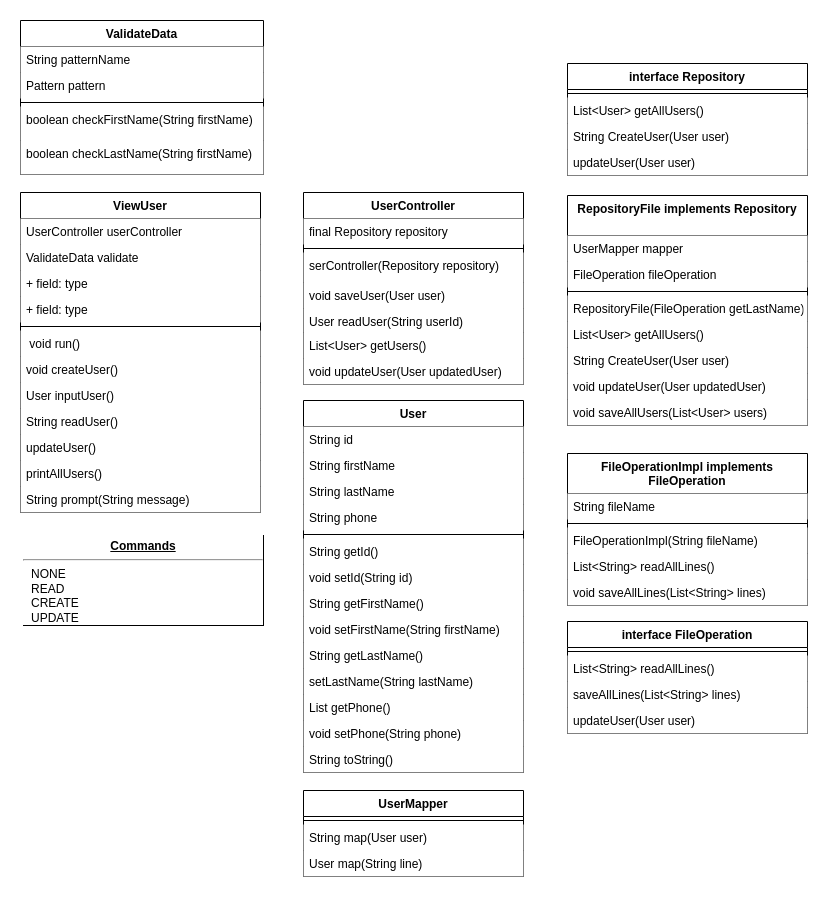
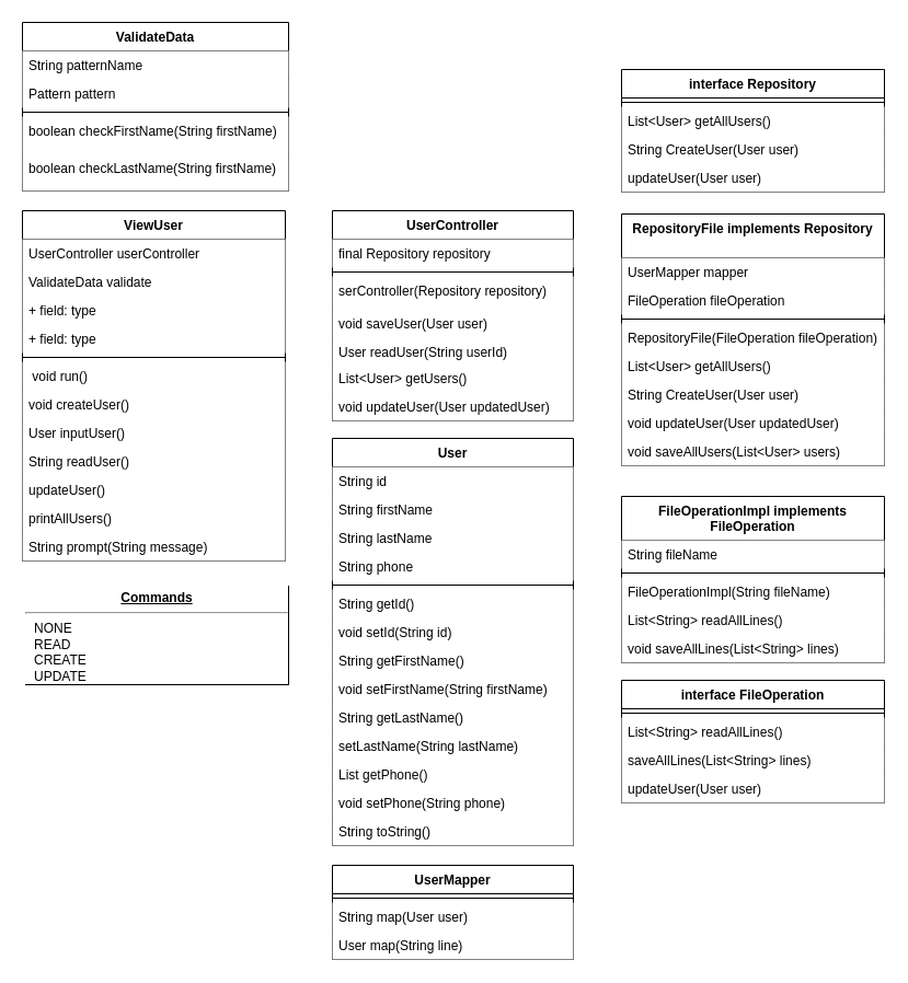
  <mxCell id="0" />
  <mxCell id="1" parent="0" />
  <mxCell id="2" value="ValidateData" style="swimlane;fontStyle=1;align=center;verticalAlign=top;childLayout=stackLayout;horizontal=1;startSize=26;horizontalStack=0;resizeParent=1;resizeParentMax=0;resizeLast=0;collapsible=1;marginBottom=0;whiteSpace=wrap;fillColor=default;fontColor=default;" parent="1" vertex="1"><mxGeometry x="20" width="243" height="154" as="geometry" y="20" /></mxCell>
  <mxCell id="3" value="String patternName" style="text;strokeColor=none;fillColor=default;align=left;verticalAlign=top;spacingLeft=4;spacingRight=4;overflow=hidden;rotatable=0;points=[[0,0.5],[1,0.5]];portConstraint=eastwest;whiteSpace=wrap;" parent="2" vertex="1"><mxGeometry y="26" width="243" height="26" as="geometry" /></mxCell>
  <mxCell id="4" value="Pattern pattern" style="text;strokeColor=none;fillColor=default;align=left;verticalAlign=top;spacingLeft=4;spacingRight=4;overflow=hidden;rotatable=0;points=[[0,0.5],[1,0.5]];portConstraint=eastwest;whiteSpace=wrap;" parent="2" vertex="1"><mxGeometry y="52" width="243" height="26" as="geometry" /></mxCell>
  <mxCell id="5" value="" style="line;strokeWidth=1;fillColor=default;align=left;verticalAlign=middle;spacingTop=-1;spacingLeft=3;spacingRight=3;rotatable=0;labelPosition=right;points=[];portConstraint=eastwest;strokeColor=inherit;" parent="2" vertex="1"><mxGeometry y="78" width="243" height="8" as="geometry" /></mxCell>
  <mxCell id="6" value="boolean checkFirstName(String firstName)" style="text;strokeColor=none;fillColor=default;align=left;verticalAlign=top;spacingLeft=4;spacingRight=4;overflow=hidden;rotatable=0;points=[[0,0.5],[1,0.5]];portConstraint=eastwest;whiteSpace=wrap;" parent="2" vertex="1"><mxGeometry y="86" width="243" height="34" as="geometry" /></mxCell>
  <mxCell id="7" value="boolean checkLastName(String firstName)" style="text;strokeColor=none;fillColor=default;align=left;verticalAlign=top;spacingLeft=4;spacingRight=4;overflow=hidden;rotatable=0;points=[[0,0.5],[1,0.5]];portConstraint=eastwest;whiteSpace=wrap;" parent="2" vertex="1"><mxGeometry y="120" width="243" height="34" as="geometry" /></mxCell>
  <mxCell id="8" value="&lt;p style=&quot;margin:0px;margin-top:4px;text-align:center;text-decoration:underline;&quot;&gt;&lt;b&gt;Commands&lt;/b&gt;&lt;/p&gt;&lt;hr&gt;&lt;p style=&quot;margin:0px;margin-left:8px;&quot;&gt;NONE&lt;/p&gt;&lt;p style=&quot;margin:0px;margin-left:8px;&quot;&gt;READ&lt;/p&gt;&lt;p style=&quot;margin:0px;margin-left:8px;&quot;&gt;CREATE&lt;/p&gt;&lt;p style=&quot;margin:0px;margin-left:8px;&quot;&gt;UPDATE&lt;/p&gt;&lt;p style=&quot;margin:0px;margin-left:8px;&quot;&gt;LIST&lt;/p&gt;&lt;p style=&quot;margin:0px;margin-left:8px;&quot;&gt;DELETE&lt;/p&gt;&lt;p style=&quot;margin:0px;margin-left:8px;&quot;&gt;EXIT&lt;/p&gt;" style="verticalAlign=top;align=left;overflow=fill;fontSize=12;fontFamily=Helvetica;html=1;whiteSpace=wrap;fillColor=default;labelBackgroundColor=default;" parent="1" vertex="1"><mxGeometry x="23" y="535" width="240" height="90" as="geometry" /></mxCell>
  <mxCell id="9" value="ViewUser" style="swimlane;fontStyle=1;align=center;verticalAlign=top;childLayout=stackLayout;horizontal=1;startSize=26;horizontalStack=0;resizeParent=1;resizeParentMax=0;resizeLast=0;collapsible=1;marginBottom=0;whiteSpace=wrap;fillColor=default;" parent="1" vertex="1"><mxGeometry x="20" y="192" width="240" height="320" as="geometry" /></mxCell>
  <mxCell id="10" value="UserController userController" style="text;strokeColor=none;fillColor=default;align=left;verticalAlign=top;spacingLeft=4;spacingRight=4;overflow=hidden;rotatable=0;points=[[0,0.5],[1,0.5]];portConstraint=eastwest;" parent="9" vertex="1"><mxGeometry y="26" width="240" height="26" as="geometry" /></mxCell>
  <mxCell id="11" value="ValidateData validate" style="text;strokeColor=none;fillColor=default;align=left;verticalAlign=top;spacingLeft=4;spacingRight=4;overflow=hidden;rotatable=0;points=[[0,0.5],[1,0.5]];portConstraint=eastwest;" parent="9" vertex="1"><mxGeometry y="52" width="240" height="26" as="geometry" /></mxCell>
  <mxCell id="12" value="+ field: type" style="text;strokeColor=none;fillColor=default;align=left;verticalAlign=top;spacingLeft=4;spacingRight=4;overflow=hidden;rotatable=0;points=[[0,0.5],[1,0.5]];portConstraint=eastwest;" parent="9" vertex="1"><mxGeometry y="78" width="240" height="26" as="geometry" /></mxCell>
  <mxCell id="13" value="+ field: type" style="text;strokeColor=none;fillColor=default;align=left;verticalAlign=top;spacingLeft=4;spacingRight=4;overflow=hidden;rotatable=0;points=[[0,0.5],[1,0.5]];portConstraint=eastwest;" parent="9" vertex="1"><mxGeometry y="104" width="240" height="26" as="geometry" /></mxCell>
  <mxCell id="14" value="" style="line;strokeWidth=1;fillColor=default;align=left;verticalAlign=middle;spacingTop=-1;spacingLeft=3;spacingRight=3;rotatable=0;labelPosition=right;points=[];portConstraint=eastwest;strokeColor=inherit;" parent="9" vertex="1"><mxGeometry y="130" width="240" height="8" as="geometry" /></mxCell>
  <mxCell id="15" value=" void run()" style="text;strokeColor=none;fillColor=default;align=left;verticalAlign=top;spacingLeft=4;spacingRight=4;overflow=hidden;rotatable=0;points=[[0,0.5],[1,0.5]];portConstraint=eastwest;" parent="9" vertex="1"><mxGeometry y="138" width="240" height="26" as="geometry" /></mxCell>
  <mxCell id="16" value="void createUser()" style="text;strokeColor=none;fillColor=default;align=left;verticalAlign=top;spacingLeft=4;spacingRight=4;overflow=hidden;rotatable=0;points=[[0,0.5],[1,0.5]];portConstraint=eastwest;" parent="9" vertex="1"><mxGeometry y="164" width="240" height="26" as="geometry" /></mxCell>
  <mxCell id="17" value="User inputUser()" style="text;strokeColor=none;fillColor=default;align=left;verticalAlign=top;spacingLeft=4;spacingRight=4;overflow=hidden;rotatable=0;points=[[0,0.5],[1,0.5]];portConstraint=eastwest;" parent="9" vertex="1"><mxGeometry y="190" width="240" height="26" as="geometry" /></mxCell>
  <mxCell id="18" value="String readUser()" style="text;strokeColor=none;fillColor=default;align=left;verticalAlign=top;spacingLeft=4;spacingRight=4;overflow=hidden;rotatable=0;points=[[0,0.5],[1,0.5]];portConstraint=eastwest;" parent="9" vertex="1"><mxGeometry y="216" width="240" height="26" as="geometry" /></mxCell>
  <mxCell id="19" value="updateUser()" style="text;strokeColor=none;fillColor=default;align=left;verticalAlign=top;spacingLeft=4;spacingRight=4;overflow=hidden;rotatable=0;points=[[0,0.5],[1,0.5]];portConstraint=eastwest;" parent="9" vertex="1"><mxGeometry y="242" width="240" height="26" as="geometry" /></mxCell>
  <mxCell id="20" value="printAllUsers()" style="text;strokeColor=none;fillColor=default;align=left;verticalAlign=top;spacingLeft=4;spacingRight=4;overflow=hidden;rotatable=0;points=[[0,0.5],[1,0.5]];portConstraint=eastwest;" parent="9" vertex="1"><mxGeometry y="268" width="240" height="26" as="geometry" /></mxCell>
  <mxCell id="21" value="String prompt(String message)" style="text;strokeColor=none;fillColor=default;align=left;verticalAlign=top;spacingLeft=4;spacingRight=4;overflow=hidden;rotatable=0;points=[[0,0.5],[1,0.5]];portConstraint=eastwest;" parent="9" vertex="1"><mxGeometry y="294" width="240" height="26" as="geometry" /></mxCell>
  <mxCell id="22" value="User" style="swimlane;fontStyle=1;align=center;verticalAlign=top;childLayout=stackLayout;horizontal=1;startSize=26;horizontalStack=0;resizeParent=1;resizeParentMax=0;resizeLast=0;collapsible=1;marginBottom=0;fillColor=default;" parent="1" vertex="1"><mxGeometry x="303" y="400" width="220" height="372" as="geometry" /></mxCell>
  <mxCell id="23" value="String id" style="text;strokeColor=none;fillColor=default;align=left;verticalAlign=top;spacingLeft=4;spacingRight=4;overflow=hidden;rotatable=0;points=[[0,0.5],[1,0.5]];portConstraint=eastwest;" parent="22" vertex="1"><mxGeometry y="26" width="220" height="26" as="geometry" /></mxCell>
  <mxCell id="24" value="String firstName" style="text;strokeColor=none;fillColor=default;align=left;verticalAlign=top;spacingLeft=4;spacingRight=4;overflow=hidden;rotatable=0;points=[[0,0.5],[1,0.5]];portConstraint=eastwest;" parent="22" vertex="1"><mxGeometry y="52" width="220" height="26" as="geometry" /></mxCell>
  <mxCell id="25" value="String lastName" style="text;strokeColor=none;fillColor=default;align=left;verticalAlign=top;spacingLeft=4;spacingRight=4;overflow=hidden;rotatable=0;points=[[0,0.5],[1,0.5]];portConstraint=eastwest;" parent="22" vertex="1"><mxGeometry y="78" width="220" height="26" as="geometry" /></mxCell>
  <mxCell id="26" value="String phone" style="text;strokeColor=none;fillColor=default;align=left;verticalAlign=top;spacingLeft=4;spacingRight=4;overflow=hidden;rotatable=0;points=[[0,0.5],[1,0.5]];portConstraint=eastwest;" parent="22" vertex="1"><mxGeometry y="104" width="220" height="26" as="geometry" /></mxCell>
  <mxCell id="27" value="" style="line;strokeWidth=1;fillColor=default;align=left;verticalAlign=middle;spacingTop=-1;spacingLeft=3;spacingRight=3;rotatable=0;labelPosition=right;points=[];portConstraint=eastwest;strokeColor=inherit;" parent="22" vertex="1"><mxGeometry y="130" width="220" height="8" as="geometry" /></mxCell>
  <mxCell id="28" value="String getId()" style="text;strokeColor=none;fillColor=default;align=left;verticalAlign=top;spacingLeft=4;spacingRight=4;overflow=hidden;rotatable=0;points=[[0,0.5],[1,0.5]];portConstraint=eastwest;" parent="22" vertex="1"><mxGeometry y="138" width="220" height="26" as="geometry" /></mxCell>
  <mxCell id="29" value=" void setId(String id)" style="text;strokeColor=none;fillColor=default;align=left;verticalAlign=top;spacingLeft=4;spacingRight=4;overflow=hidden;rotatable=0;points=[[0,0.5],[1,0.5]];portConstraint=eastwest;" parent="22" vertex="1"><mxGeometry y="164" width="220" height="26" as="geometry" /></mxCell>
  <mxCell id="30" value="String getFirstName()" style="text;strokeColor=none;fillColor=default;align=left;verticalAlign=top;spacingLeft=4;spacingRight=4;overflow=hidden;rotatable=0;points=[[0,0.5],[1,0.5]];portConstraint=eastwest;" parent="22" vertex="1"><mxGeometry y="190" width="220" height="26" as="geometry" /></mxCell>
  <mxCell id="31" value="void setFirstName(String firstName)" style="text;strokeColor=none;fillColor=default;align=left;verticalAlign=top;spacingLeft=4;spacingRight=4;overflow=hidden;rotatable=0;points=[[0,0.5],[1,0.5]];portConstraint=eastwest;" parent="22" vertex="1"><mxGeometry y="216" width="220" height="26" as="geometry" /></mxCell>
  <mxCell id="32" value="String getLastName()" style="text;strokeColor=none;fillColor=default;align=left;verticalAlign=top;spacingLeft=4;spacingRight=4;overflow=hidden;rotatable=0;points=[[0,0.5],[1,0.5]];portConstraint=eastwest;" parent="22" vertex="1"><mxGeometry y="242" width="220" height="26" as="geometry" /></mxCell>
  <mxCell id="33" value="setLastName(String lastName)" style="text;strokeColor=none;fillColor=default;align=left;verticalAlign=top;spacingLeft=4;spacingRight=4;overflow=hidden;rotatable=0;points=[[0,0.5],[1,0.5]];portConstraint=eastwest;" parent="22" vertex="1"><mxGeometry y="268" width="220" height="26" as="geometry" /></mxCell>
  <mxCell id="34" value="List getPhone()" style="text;strokeColor=none;fillColor=default;align=left;verticalAlign=top;spacingLeft=4;spacingRight=4;overflow=hidden;rotatable=0;points=[[0,0.5],[1,0.5]];portConstraint=eastwest;" parent="22" vertex="1"><mxGeometry y="294" width="220" height="26" as="geometry" /></mxCell>
  <mxCell id="35" value="void setPhone(String phone)" style="text;strokeColor=none;fillColor=default;align=left;verticalAlign=top;spacingLeft=4;spacingRight=4;overflow=hidden;rotatable=0;points=[[0,0.5],[1,0.5]];portConstraint=eastwest;" parent="22" vertex="1"><mxGeometry y="320" width="220" height="26" as="geometry" /></mxCell>
  <mxCell id="36" value="String toString()" style="text;strokeColor=none;fillColor=default;align=left;verticalAlign=top;spacingLeft=4;spacingRight=4;overflow=hidden;rotatable=0;points=[[0,0.5],[1,0.5]];portConstraint=eastwest;" parent="22" vertex="1"><mxGeometry y="346" width="220" height="26" as="geometry" /></mxCell>
  <mxCell id="37" value="UserController" style="swimlane;fontStyle=1;align=center;verticalAlign=top;childLayout=stackLayout;horizontal=1;startSize=26;horizontalStack=0;resizeParent=1;resizeParentMax=0;resizeLast=0;collapsible=1;marginBottom=0;whiteSpace=wrap;fillColor=default;" parent="1" vertex="1"><mxGeometry x="303" y="192" width="220" height="192" as="geometry" /></mxCell>
  <mxCell id="38" value="final Repository repository" style="text;strokeColor=none;fillColor=default;align=left;verticalAlign=top;spacingLeft=4;spacingRight=4;overflow=hidden;rotatable=0;points=[[0,0.5],[1,0.5]];portConstraint=eastwest;whiteSpace=wrap;" parent="37" vertex="1"><mxGeometry y="26" width="220" height="26" as="geometry" /></mxCell>
  <mxCell id="39" value="" style="line;strokeWidth=1;fillColor=default;align=left;verticalAlign=middle;spacingTop=-1;spacingLeft=3;spacingRight=3;rotatable=0;labelPosition=right;points=[];portConstraint=eastwest;strokeColor=inherit;" parent="37" vertex="1"><mxGeometry y="52" width="220" height="8" as="geometry" /></mxCell>
  <mxCell id="40" value="serController(Repository repository)" style="text;strokeColor=none;fillColor=default;align=left;verticalAlign=top;spacingLeft=4;spacingRight=4;overflow=hidden;rotatable=0;points=[[0,0.5],[1,0.5]];portConstraint=eastwest;whiteSpace=wrap;" parent="37" vertex="1"><mxGeometry y="60" width="220" height="30" as="geometry" /></mxCell>
  <mxCell id="41" value="void saveUser(User user)" style="text;strokeColor=none;fillColor=default;align=left;verticalAlign=top;spacingLeft=4;spacingRight=4;overflow=hidden;rotatable=0;points=[[0,0.5],[1,0.5]];portConstraint=eastwest;whiteSpace=wrap;" parent="37" vertex="1"><mxGeometry y="90" width="220" height="26" as="geometry" /></mxCell>
  <mxCell id="42" value="User readUser(String userId)" style="text;strokeColor=none;fillColor=default;align=left;verticalAlign=top;spacingLeft=4;spacingRight=4;overflow=hidden;rotatable=0;points=[[0,0.5],[1,0.5]];portConstraint=eastwest;whiteSpace=wrap;" parent="37" vertex="1"><mxGeometry y="116" width="220" height="24" as="geometry" /></mxCell>
  <mxCell id="43" value="List&lt;User&gt; getUsers()    " style="text;strokeColor=none;fillColor=default;align=left;verticalAlign=top;spacingLeft=4;spacingRight=4;overflow=hidden;rotatable=0;points=[[0,0.5],[1,0.5]];portConstraint=eastwest;whiteSpace=wrap;" parent="37" vertex="1"><mxGeometry y="140" width="220" height="26" as="geometry" /></mxCell>
  <mxCell id="44" value="void updateUser(User updatedUser)" style="text;strokeColor=none;fillColor=default;align=left;verticalAlign=top;spacingLeft=4;spacingRight=4;overflow=hidden;rotatable=0;points=[[0,0.5],[1,0.5]];portConstraint=eastwest;whiteSpace=wrap;" parent="37" vertex="1"><mxGeometry y="166" width="220" height="26" as="geometry" /></mxCell>
  <mxCell id="45" value="RepositoryFile implements Repository" style="swimlane;fontStyle=1;align=center;verticalAlign=top;childLayout=stackLayout;horizontal=1;startSize=40;horizontalStack=0;resizeParent=1;resizeParentMax=0;resizeLast=0;collapsible=1;marginBottom=0;whiteSpace=wrap;fillColor=default;" parent="1" vertex="1"><mxGeometry x="567" y="195" width="240" height="230" as="geometry" /></mxCell>
  <mxCell id="46" value="UserMapper mapper    " style="text;strokeColor=none;fillColor=default;align=left;verticalAlign=top;spacingLeft=4;spacingRight=4;overflow=hidden;rotatable=0;points=[[0,0.5],[1,0.5]];portConstraint=eastwest;" parent="45" vertex="1"><mxGeometry y="40" width="240" height="26" as="geometry" /></mxCell>
  <mxCell id="47" value="FileOperation fileOperation" style="text;strokeColor=none;fillColor=default;align=left;verticalAlign=top;spacingLeft=4;spacingRight=4;overflow=hidden;rotatable=0;points=[[0,0.5],[1,0.5]];portConstraint=eastwest;" parent="45" vertex="1"><mxGeometry y="66" width="240" height="26" as="geometry" /></mxCell>
  <mxCell id="48" value="" style="line;strokeWidth=1;fillColor=default;align=left;verticalAlign=middle;spacingTop=-1;spacingLeft=3;spacingRight=3;rotatable=0;labelPosition=right;points=[];portConstraint=eastwest;strokeColor=inherit;" parent="45" vertex="1"><mxGeometry y="92" width="240" height="8" as="geometry" /></mxCell>
- <mxCell id="49" value="RepositoryFile(FileOperation getLastName)" style="text;strokeColor=none;fillColor=default;align=left;verticalAlign=top;spacingLeft=4;spacingRight=4;overflow=hidden;rotatable=0;points=[[0,0.5],[1,0.5]];portConstraint=eastwest;" parent="45" vertex="1"><mxGeometry y="100" width="240" height="26" as="geometry" /></mxCell>
+ <mxCell id="49" value="RepositoryFile(FileOperation fileOperation)" style="text;strokeColor=none;fillColor=default;align=left;verticalAlign=top;spacingLeft=4;spacingRight=4;overflow=hidden;rotatable=0;points=[[0,0.5],[1,0.5]];portConstraint=eastwest;" parent="45" vertex="1"><mxGeometry y="100" width="240" height="26" as="geometry" /></mxCell>
  <mxCell id="50" value="List&lt;User&gt; getAllUsers()" style="text;strokeColor=none;fillColor=default;align=left;verticalAlign=top;spacingLeft=4;spacingRight=4;overflow=hidden;rotatable=0;points=[[0,0.5],[1,0.5]];portConstraint=eastwest;" parent="45" vertex="1"><mxGeometry y="126" width="240" height="26" as="geometry" /></mxCell>
  <mxCell id="51" value="String CreateUser(User user)    " style="text;strokeColor=none;fillColor=default;align=left;verticalAlign=top;spacingLeft=4;spacingRight=4;overflow=hidden;rotatable=0;points=[[0,0.5],[1,0.5]];portConstraint=eastwest;" parent="45" vertex="1"><mxGeometry y="152" width="240" height="26" as="geometry" /></mxCell>
  <mxCell id="52" value="void updateUser(User updatedUser)" style="text;strokeColor=none;fillColor=default;align=left;verticalAlign=top;spacingLeft=4;spacingRight=4;overflow=hidden;rotatable=0;points=[[0,0.5],[1,0.5]];portConstraint=eastwest;" parent="45" vertex="1"><mxGeometry y="178" width="240" height="26" as="geometry" /></mxCell>
  <mxCell id="53" value="void saveAllUsers(List&lt;User&gt; users)" style="text;strokeColor=none;fillColor=default;align=left;verticalAlign=top;spacingLeft=4;spacingRight=4;overflow=hidden;rotatable=0;points=[[0,0.5],[1,0.5]];portConstraint=eastwest;" parent="45" vertex="1"><mxGeometry y="204" width="240" height="26" as="geometry" /></mxCell>
  <mxCell id="54" value="UserMapper" style="swimlane;fontStyle=1;align=center;verticalAlign=top;childLayout=stackLayout;horizontal=1;startSize=26;horizontalStack=0;resizeParent=1;resizeParentMax=0;resizeLast=0;collapsible=1;marginBottom=0;fillColor=default;" parent="1" vertex="1"><mxGeometry x="303" y="790" width="220" height="86" as="geometry" /></mxCell>
  <mxCell id="55" value="" style="line;strokeWidth=1;fillColor=default;align=left;verticalAlign=middle;spacingTop=-1;spacingLeft=3;spacingRight=3;rotatable=0;labelPosition=right;points=[];portConstraint=eastwest;strokeColor=inherit;" parent="54" vertex="1"><mxGeometry y="26" width="220" height="8" as="geometry" /></mxCell>
  <mxCell id="56" value="String map(User user)" style="text;strokeColor=none;fillColor=default;align=left;verticalAlign=top;spacingLeft=4;spacingRight=4;overflow=hidden;rotatable=0;points=[[0,0.5],[1,0.5]];portConstraint=eastwest;" parent="54" vertex="1"><mxGeometry y="34" width="220" height="26" as="geometry" /></mxCell>
  <mxCell id="57" value="User map(String line)" style="text;strokeColor=none;fillColor=default;align=left;verticalAlign=top;spacingLeft=4;spacingRight=4;overflow=hidden;rotatable=0;points=[[0,0.5],[1,0.5]];portConstraint=eastwest;" parent="54" vertex="1"><mxGeometry y="60" width="220" height="26" as="geometry" /></mxCell>
  <mxCell id="58" value="FileOperationImpl implements FileOperation" style="swimlane;fontStyle=1;align=center;verticalAlign=top;childLayout=stackLayout;horizontal=1;startSize=40;horizontalStack=0;resizeParent=1;resizeParentMax=0;resizeLast=0;collapsible=1;marginBottom=0;whiteSpace=wrap;fillColor=default;" parent="1" vertex="1"><mxGeometry x="567" y="453" width="240" height="152" as="geometry" /></mxCell>
  <mxCell id="59" value="String fileName" style="text;strokeColor=none;fillColor=default;align=left;verticalAlign=top;spacingLeft=4;spacingRight=4;overflow=hidden;rotatable=0;points=[[0,0.5],[1,0.5]];portConstraint=eastwest;" parent="58" vertex="1"><mxGeometry y="40" width="240" height="26" as="geometry" /></mxCell>
  <mxCell id="60" value="" style="line;strokeWidth=1;fillColor=default;align=left;verticalAlign=middle;spacingTop=-1;spacingLeft=3;spacingRight=3;rotatable=0;labelPosition=right;points=[];portConstraint=eastwest;strokeColor=inherit;" parent="58" vertex="1"><mxGeometry y="66" width="240" height="8" as="geometry" /></mxCell>
  <mxCell id="61" value="FileOperationImpl(String fileName)" style="text;strokeColor=none;fillColor=default;align=left;verticalAlign=top;spacingLeft=4;spacingRight=4;overflow=hidden;rotatable=0;points=[[0,0.5],[1,0.5]];portConstraint=eastwest;" parent="58" vertex="1"><mxGeometry y="74" width="240" height="26" as="geometry" /></mxCell>
  <mxCell id="62" value="List&lt;String&gt; readAllLines()" style="text;strokeColor=none;fillColor=default;align=left;verticalAlign=top;spacingLeft=4;spacingRight=4;overflow=hidden;rotatable=0;points=[[0,0.5],[1,0.5]];portConstraint=eastwest;" parent="58" vertex="1"><mxGeometry y="100" width="240" height="26" as="geometry" /></mxCell>
  <mxCell id="63" value="void saveAllLines(List&lt;String&gt; lines)" style="text;strokeColor=none;fillColor=default;align=left;verticalAlign=top;spacingLeft=4;spacingRight=4;overflow=hidden;rotatable=0;points=[[0,0.5],[1,0.5]];portConstraint=eastwest;" parent="58" vertex="1"><mxGeometry y="126" width="240" height="26" as="geometry" /></mxCell>
  <mxCell id="64" value="interface Repository" style="swimlane;fontStyle=1;align=center;verticalAlign=top;childLayout=stackLayout;horizontal=1;startSize=26;horizontalStack=0;resizeParent=1;resizeParentMax=0;resizeLast=0;collapsible=1;marginBottom=0;whiteSpace=wrap;html=1;fillColor=default;" parent="1" vertex="1"><mxGeometry x="567" y="63" width="240" height="112" as="geometry" /></mxCell>
  <mxCell id="65" value="" style="line;strokeWidth=1;fillColor=default;align=left;verticalAlign=middle;spacingTop=-1;spacingLeft=3;spacingRight=3;rotatable=0;labelPosition=right;points=[];portConstraint=eastwest;strokeColor=inherit;" parent="64" vertex="1"><mxGeometry y="26" width="240" height="8" as="geometry" /></mxCell>
  <mxCell id="66" value="List&lt;User&gt; getAllUsers()" style="text;strokeColor=none;fillColor=default;align=left;verticalAlign=top;spacingLeft=4;spacingRight=4;overflow=hidden;rotatable=0;points=[[0,0.5],[1,0.5]];portConstraint=eastwest;" parent="64" vertex="1"><mxGeometry y="34" width="240" height="26" as="geometry" /></mxCell>
  <mxCell id="67" value="String CreateUser(User user)" style="text;strokeColor=none;fillColor=default;align=left;verticalAlign=top;spacingLeft=4;spacingRight=4;overflow=hidden;rotatable=0;points=[[0,0.5],[1,0.5]];portConstraint=eastwest;" parent="64" vertex="1"><mxGeometry y="60" width="240" height="26" as="geometry" /></mxCell>
  <mxCell id="68" value="updateUser(User user)" style="text;strokeColor=none;fillColor=default;align=left;verticalAlign=top;spacingLeft=4;spacingRight=4;overflow=hidden;rotatable=0;points=[[0,0.5],[1,0.5]];portConstraint=eastwest;" parent="64" vertex="1"><mxGeometry y="86" width="240" height="26" as="geometry" /></mxCell>
  <mxCell id="69" value="interface FileOperation" style="swimlane;fontStyle=1;align=center;verticalAlign=top;childLayout=stackLayout;horizontal=1;startSize=26;horizontalStack=0;resizeParent=1;resizeParentMax=0;resizeLast=0;collapsible=1;marginBottom=0;whiteSpace=wrap;fillColor=default;" parent="1" vertex="1"><mxGeometry x="567" y="621" width="240" height="112" as="geometry" /></mxCell>
  <mxCell id="70" value="" style="line;strokeWidth=1;fillColor=default;align=left;verticalAlign=middle;spacingTop=-1;spacingLeft=3;spacingRight=3;rotatable=0;labelPosition=right;points=[];portConstraint=eastwest;strokeColor=inherit;" parent="69" vertex="1"><mxGeometry y="26" width="240" height="8" as="geometry" /></mxCell>
  <mxCell id="71" value="List&lt;String&gt; readAllLines()" style="text;strokeColor=none;fillColor=default;align=left;verticalAlign=top;spacingLeft=4;spacingRight=4;overflow=hidden;rotatable=0;points=[[0,0.5],[1,0.5]];portConstraint=eastwest;" parent="69" vertex="1"><mxGeometry y="34" width="240" height="26" as="geometry" /></mxCell>
  <mxCell id="72" value="saveAllLines(List&lt;String&gt; lines)" style="text;strokeColor=none;fillColor=default;align=left;verticalAlign=top;spacingLeft=4;spacingRight=4;overflow=hidden;rotatable=0;points=[[0,0.5],[1,0.5]];portConstraint=eastwest;" parent="69" vertex="1"><mxGeometry y="60" width="240" height="26" as="geometry" /></mxCell>
  <mxCell id="73" value="updateUser(User user)" style="text;strokeColor=none;fillColor=default;align=left;verticalAlign=top;spacingLeft=4;spacingRight=4;overflow=hidden;rotatable=0;points=[[0,0.5],[1,0.5]];portConstraint=eastwest;" parent="69" vertex="1"><mxGeometry y="86" width="240" height="26" as="geometry" /></mxCell>
